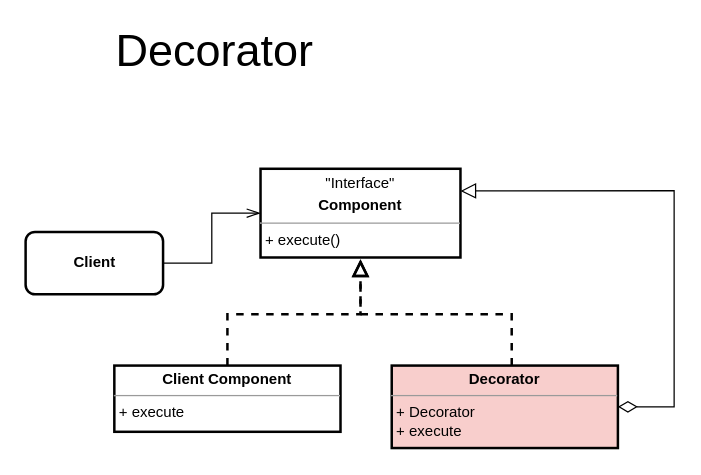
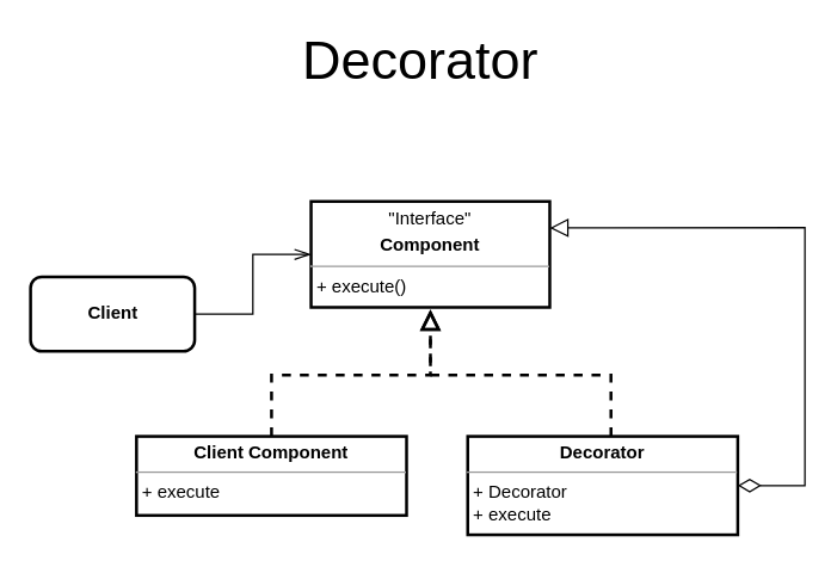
  <mxCell id="0" />
  <mxCell id="1" parent="0" />
  <mxCell id="2" value="&lt;p style=&quot;margin: 0px ; margin-top: 4px ; text-align: center&quot;&gt;&quot;Interface&quot;&lt;/p&gt;&lt;p style=&quot;margin: 0px ; margin-top: 4px ; text-align: center&quot;&gt;&lt;b&gt;Component&lt;/b&gt;&lt;/p&gt;&lt;hr size=&quot;1&quot;&gt;&lt;p style=&quot;margin: 0px ; margin-left: 4px&quot;&gt;+ execute()&lt;/p&gt;&lt;p style=&quot;margin: 0px ; margin-left: 4px&quot;&gt;&lt;br&gt;&lt;/p&gt;" style="verticalAlign=top;align=left;overflow=fill;fontSize=12;fontFamily=Helvetica;html=1;strokeWidth=2;" parent="1" vertex="1"><mxGeometry x="208" y="134.5" width="160" height="71" as="geometry" /></mxCell>
  <mxCell id="3" style="edgeStyle=orthogonalEdgeStyle;rounded=0;orthogonalLoop=1;jettySize=auto;html=1;entryX=0;entryY=0.5;entryDx=0;entryDy=0;endSize=9;endArrow=openThin;endFill=0;" parent="1" source="4" target="2" edge="1"><mxGeometry relative="1" as="geometry"><mxPoint x="147" y="148.5" as="targetPoint" /></mxGeometry></mxCell>
  <mxCell id="4" value="&lt;b&gt;Client&lt;/b&gt;" style="html=1;rounded=1;strokeWidth=2;" parent="1" vertex="1"><mxGeometry x="20" y="185" width="110" height="50" as="geometry" /></mxCell>
- <mxCell id="5" value="Decorator" style="text;html=1;strokeColor=none;fillColor=none;align=center;verticalAlign=middle;whiteSpace=wrap;rounded=0;fontSize=36;fontStyle=0;spacingTop=0;spacingLeft=0;" parent="1" vertex="1"><mxGeometry x="64" y="20" width="215" height="40" as="geometry" /></mxCell>
+ <mxCell id="5" value="Decorator" style="text;html=1;strokeColor=none;fillColor=none;align=center;verticalAlign=middle;whiteSpace=wrap;rounded=0;fontSize=36;fontStyle=0;spacingTop=0;spacingLeft=0;" parent="1" vertex="1"><mxGeometry x="174" y="20" width="215" height="40" as="geometry" /></mxCell>
  <mxCell id="6" style="edgeStyle=orthogonalEdgeStyle;rounded=0;orthogonalLoop=1;jettySize=auto;html=1;entryX=0.5;entryY=1;entryDx=0;entryDy=0;dashed=1;strokeWidth=2;endArrow=block;endFill=0;endSize=9;" parent="1" edge="1"><mxGeometry relative="1" as="geometry"><mxPoint x="409.034" y="292" as="sourcePoint" /><Array as="points"><mxPoint x="409" y="251" /><mxPoint x="288" y="251" /></Array><mxPoint x="288" y="207" as="targetPoint" /></mxGeometry></mxCell>
  <mxCell id="7" style="edgeStyle=orthogonalEdgeStyle;rounded=0;orthogonalLoop=1;jettySize=auto;html=1;entryX=0.5;entryY=1;entryDx=0;entryDy=0;dashed=1;strokeWidth=2;endArrow=block;endFill=0;endSize=9;" parent="1" edge="1"><mxGeometry relative="1" as="geometry"><mxPoint x="181.5" y="292" as="sourcePoint" /><mxPoint x="288" y="207" as="targetPoint" /><Array as="points"><mxPoint x="182" y="251" /><mxPoint x="288" y="251" /></Array></mxGeometry></mxCell>
  <mxCell id="8" value="&lt;p style=&quot;margin: 0px ; margin-top: 4px ; text-align: center&quot;&gt;&lt;span style=&quot;font-weight: 700&quot;&gt;Client Component&lt;/span&gt;&lt;br&gt;&lt;/p&gt;&lt;hr size=&quot;1&quot;&gt;&lt;p style=&quot;margin: 0px ; margin-left: 4px&quot;&gt;+ execute&lt;/p&gt;" style="verticalAlign=top;align=left;overflow=fill;fontSize=12;fontFamily=Helvetica;html=1;strokeWidth=2;" parent="1" vertex="1"><mxGeometry x="91" y="292" width="181" height="53" as="geometry" /></mxCell>
- <mxCell id="9" value="&lt;p style=&quot;margin: 0px ; margin-top: 4px ; text-align: center&quot;&gt;&lt;span style=&quot;font-weight: 700&quot;&gt;Decorator&lt;/span&gt;&lt;br&gt;&lt;/p&gt;&lt;hr size=&quot;1&quot;&gt;&lt;p style=&quot;margin: 0px 0px 0px 4px&quot;&gt;+ Decorator&lt;br&gt;&lt;/p&gt;&lt;p style=&quot;margin: 0px 0px 0px 4px&quot;&gt;+ execute&lt;/p&gt;" style="verticalAlign=top;align=left;overflow=fill;fontSize=12;fontFamily=Helvetica;html=1;strokeWidth=2;fillColor=#f8cecc;" parent="1" vertex="1"><mxGeometry x="313" y="292" width="181" height="66" as="geometry" /></mxCell>
+ <mxCell id="9" value="&lt;p style=&quot;margin: 0px ; margin-top: 4px ; text-align: center&quot;&gt;&lt;span style=&quot;font-weight: 700&quot;&gt;Decorator&lt;/span&gt;&lt;br&gt;&lt;/p&gt;&lt;hr size=&quot;1&quot;&gt;&lt;p style=&quot;margin: 0px 0px 0px 4px&quot;&gt;+ Decorator&lt;br&gt;&lt;/p&gt;&lt;p style=&quot;margin: 0px 0px 0px 4px&quot;&gt;+ execute&lt;/p&gt;" style="verticalAlign=top;align=left;overflow=fill;fontSize=12;fontFamily=Helvetica;html=1;strokeWidth=2;" parent="1" vertex="1"><mxGeometry x="313" y="292" width="181" height="66" as="geometry" /></mxCell>
  <mxCell id="10" value="" style="endArrow=block;startArrow=diamondThin;html=1;strokeColor=#000000;exitX=1;exitY=0.5;exitDx=0;exitDy=0;entryX=1;entryY=0.25;entryDx=0;entryDy=0;rounded=0;endFill=0;startFill=0;endSize=10;startSize=13;" edge="1" parent="1" source="9" target="2"><mxGeometry width="50" height="50" relative="1" as="geometry"><mxPoint x="561" y="280" as="sourcePoint" /><mxPoint x="611" y="230" as="targetPoint" /><Array as="points"><mxPoint x="539" y="325" /><mxPoint x="539" y="152" /></Array></mxGeometry></mxCell>
